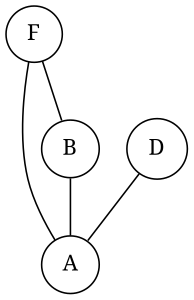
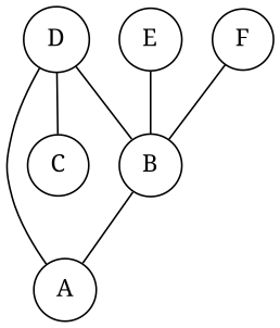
  graph {
    fontname="Noto Serif"
    node [fontname="Noto Serif" shape=circle]
    edge [fontname="Noto Serif"]
    A [width=0.15]
    B [width=0.15]
+   C [width=0.15]
    D [width=0.15]
+   E [width=0.15]
    F [width=0.15]
    B -- A
    D -- A
-   F -- A
+   D -- B
+   D -- C
+   E -- B
    F -- B
  }
